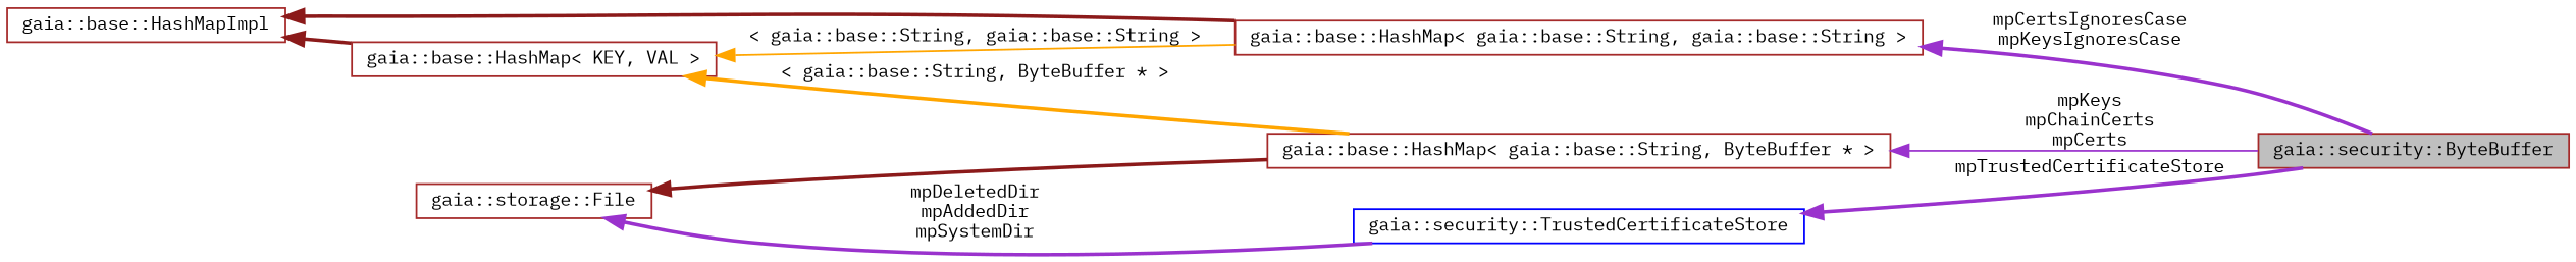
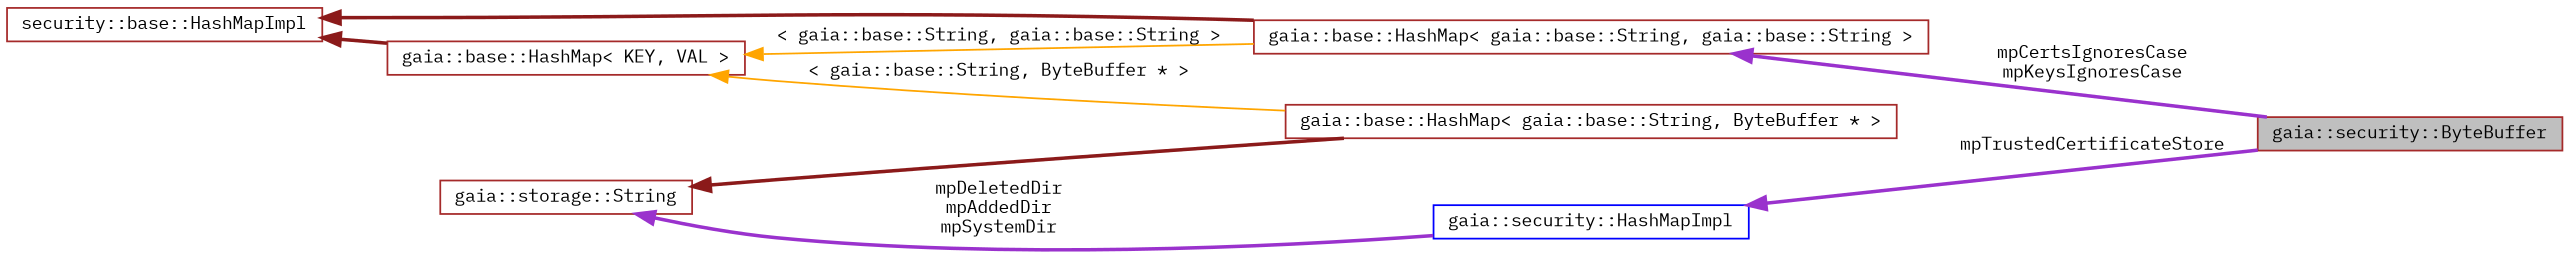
  digraph {
    fontname="IBM Plex Mono"
    rankdir=LR
    node [color=brown fillcolor=white fontname="IBM Plex Mono" fontsize=10 shape=record style=filled]
    edge [color=darkorchid3 dir=back fontname="IBM Plex Mono" fontsize=10 labelfontname=Helvetica labelfontsize=10 style=bold]
    n1 [fillcolor=grey75 fontcolor=black height=0.2 label="gaia::security::ByteBuffer" width=0.4]
    n2 [height=0.2 label="gaia::base::HashMap\< gaia::base::String, gaia::base::String \>" width=0.4]
-   n3 [height=0.2 label="gaia::base::HashMapImpl" width=0.4]
+   n3 [height=0.2 label="security::base::HashMapImpl" width=0.4]
    n4 [height=0.2 label="gaia::base::HashMap\< KEY, VAL \>" width=0.4]
    n5 [height=0.2 label="gaia::base::HashMap\< gaia::base::String, ByteBuffer * \>" width=0.4]
-   n6 [color=blue height=0.2 label="gaia::security::TrustedCertificateStore" width=0.4]
-   n7 [height=0.2 label="gaia::storage::File" width=0.4]
+   n6 [color=blue height=0.2 label="gaia::security::HashMapImpl" width=0.4]
+   n7 [height=0.2 label="gaia::storage::String" width=0.4]
    n2 -> n1 [label="mpCertsIgnoresCase\nmpKeysIgnoresCase"]
    n3 -> n2 [color=firebrick4]
    n3 -> n4 [color=firebrick4]
    n4 -> n2 [color=orange label="\< gaia::base::String, gaia::base::String \>" style=solid]
-   n4 -> n5 [color=orange label="\< gaia::base::String, ByteBuffer * \>"]
-   n5 -> n1 [label="mpKeys\nmpChainCerts\nmpCerts" style=solid]
+   n4 -> n5 [color=orange label="\< gaia::base::String, ByteBuffer * \>" style=solid]
    n6 -> n1 [label=mpTrustedCertificateStore]
    n7 -> n5 [color=firebrick4]
    n7 -> n6 [label="mpDeletedDir\nmpAddedDir\nmpSystemDir"]
  }
